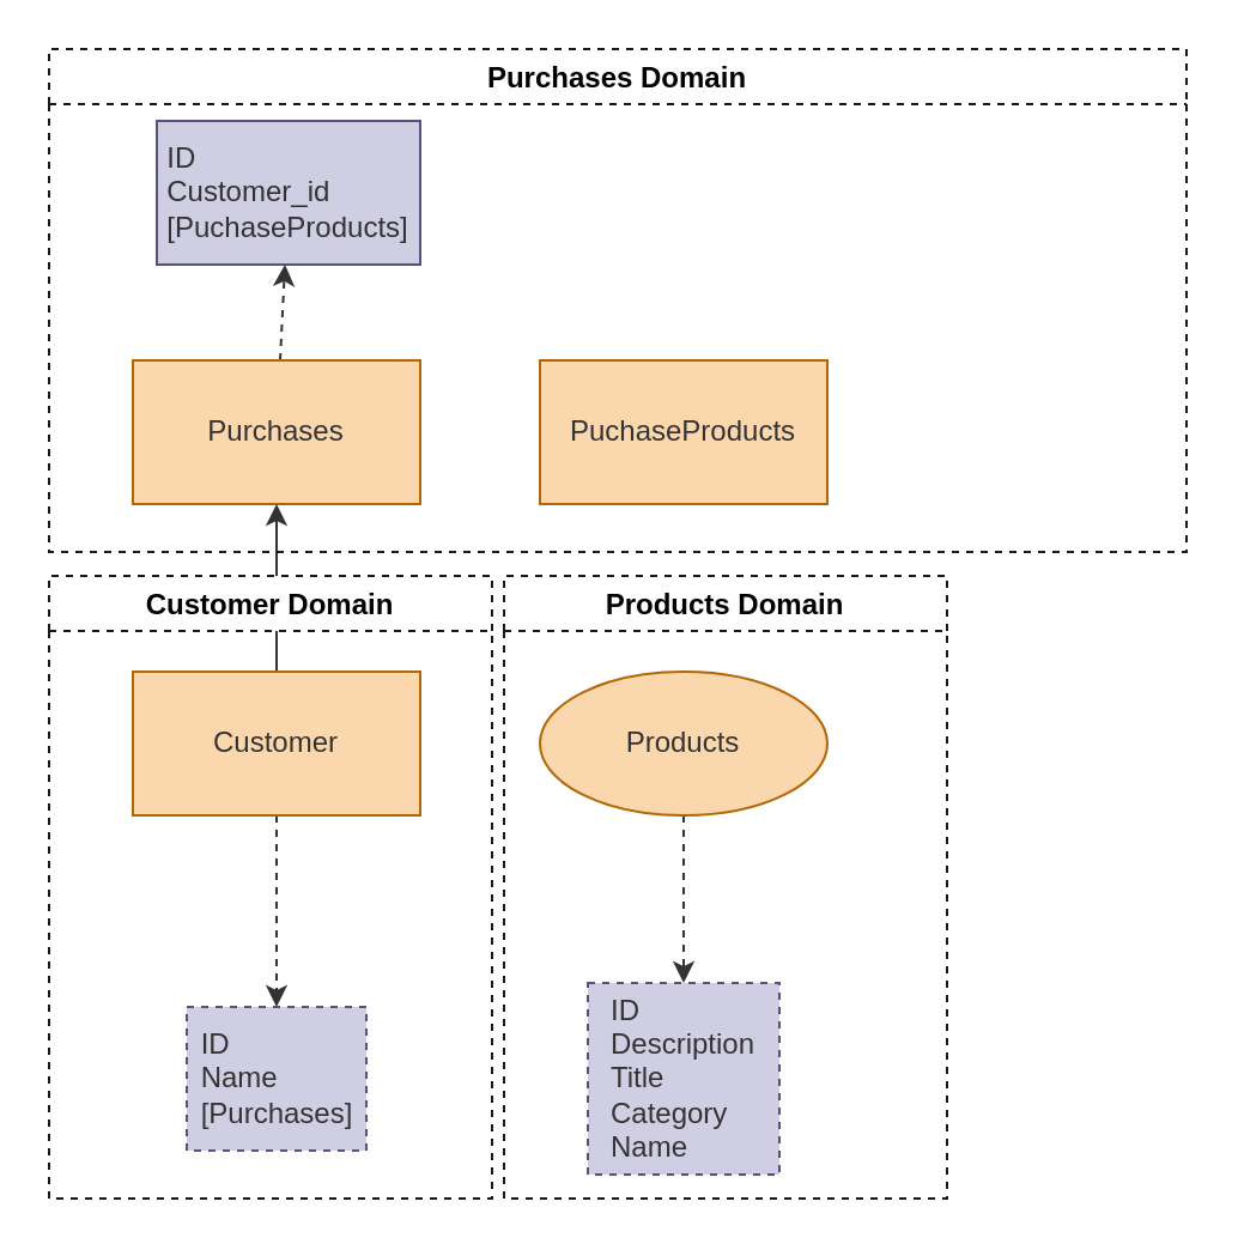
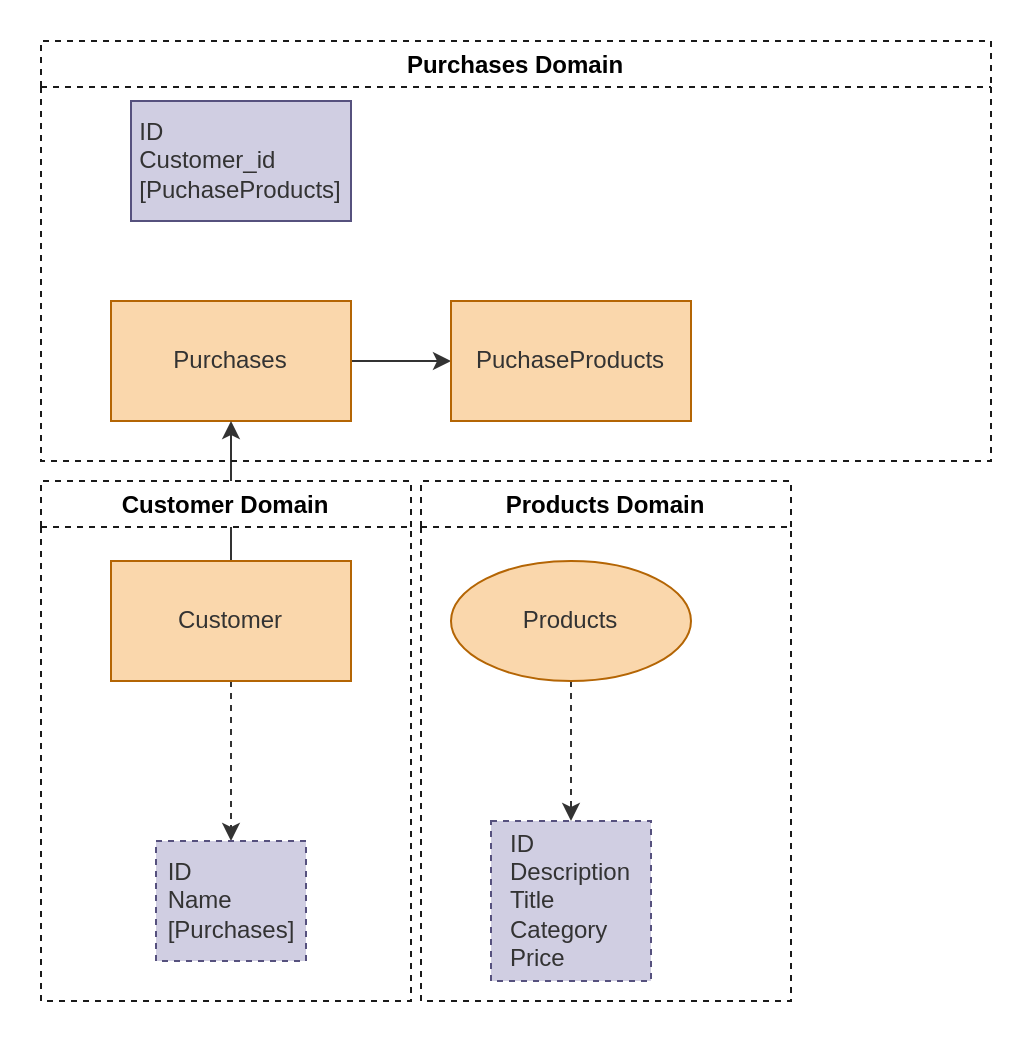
  <mxCell id="0" />
  <mxCell id="1" parent="0" />
- <mxCell id="3" value="" style="edgeStyle=none;html=1;dashed=1;fontColor=#333333;strokeColor=#333333;" parent="1" source="4" target="13" edge="1"><mxGeometry relative="1" as="geometry" /></mxCell>
+ <mxCell id="2" style="edgeStyle=none;html=1;entryX=0;entryY=0.5;entryDx=0;entryDy=0;fontColor=#333333;strokeColor=#333333;" parent="1" source="4" target="5" edge="1"><mxGeometry relative="1" as="geometry" /></mxCell>
  <mxCell id="4" value="Purchases" style="whiteSpace=wrap;html=1;fillColor=#fad7ac;strokeColor=#b46504;labelBackgroundColor=none;fontColor=#333333;sketch=0;shadow=0;glass=0;rounded=0;" parent="1" vertex="1"><mxGeometry x="55" y="150" width="120" height="60" as="geometry" /></mxCell>
  <mxCell id="5" value="PuchaseProducts" style="whiteSpace=wrap;html=1;fillColor=#fad7ac;strokeColor=#b46504;labelBackgroundColor=none;fontColor=#333333;" parent="1" vertex="1"><mxGeometry x="225" y="150" width="120" height="60" as="geometry" /></mxCell>
  <mxCell id="6" value="" style="edgeStyle=none;html=1;fontColor=#333333;strokeColor=#333333;dashed=1;entryX=0.5;entryY=0;entryDx=0;entryDy=0;" parent="1" source="7" target="11" edge="1"><mxGeometry relative="1" as="geometry"><mxPoint x="395" y="310" as="targetPoint" /></mxGeometry></mxCell>
  <mxCell id="7" value="Products" style="ellipse;whiteSpace=wrap;html=1;fillColor=#fad7ac;strokeColor=#b46504;labelBackgroundColor=none;fontColor=#333333;" parent="1" vertex="1"><mxGeometry x="225" y="280" width="120" height="60" as="geometry" /></mxCell>
  <mxCell id="8" style="edgeStyle=none;html=1;entryX=0.5;entryY=1;entryDx=0;entryDy=0;fontColor=#333333;strokeColor=#333333;" parent="1" source="10" target="4" edge="1"><mxGeometry relative="1" as="geometry" /></mxCell>
  <mxCell id="9" value="" style="edgeStyle=none;html=1;fontColor=#333333;strokeColor=#333333;dashed=1;entryX=0.5;entryY=0;entryDx=0;entryDy=0;" parent="1" source="10" target="12" edge="1"><mxGeometry relative="1" as="geometry"><mxPoint x="116.75" y="380" as="targetPoint" /></mxGeometry></mxCell>
  <mxCell id="10" value="Customer" style="whiteSpace=wrap;html=1;fillColor=#fad7ac;strokeColor=#b46504;labelBackgroundColor=none;fontColor=#333333;" parent="1" vertex="1"><mxGeometry x="55" y="280" width="120" height="60" as="geometry" /></mxCell>
- <mxCell id="11" value="&lt;div style=&quot;text-align: justify&quot;&gt;&lt;span style=&quot;color: rgb(51 , 51 , 51)&quot;&gt;ID&lt;/span&gt;&lt;/div&gt;&lt;div style=&quot;text-align: justify&quot;&gt;&lt;span&gt;&lt;font color=&quot;#333333&quot;&gt;Description&lt;/font&gt;&lt;/span&gt;&lt;/div&gt;&lt;div style=&quot;text-align: justify&quot;&gt;&lt;span&gt;&lt;font color=&quot;#333333&quot;&gt;Title&lt;/font&gt;&lt;/span&gt;&lt;/div&gt;&lt;div style=&quot;text-align: justify&quot;&gt;&lt;span&gt;&lt;font color=&quot;#333333&quot;&gt;Category&lt;/font&gt;&lt;/span&gt;&lt;/div&gt;&lt;span style=&quot;color: rgb(51 , 51 , 51)&quot;&gt;&lt;div style=&quot;text-align: justify&quot;&gt;&lt;span&gt;Name&lt;/span&gt;&lt;/div&gt;&lt;/span&gt;" style="whiteSpace=wrap;html=1;fillColor=#d0cee2;strokeColor=#56517e;labelBackgroundColor=none;align=center;dashed=1;" parent="1" vertex="1"><mxGeometry x="245" y="410" width="80" height="80" as="geometry" /></mxCell>
+ <mxCell id="11" value="&lt;div style=&quot;text-align: justify&quot;&gt;&lt;span style=&quot;color: rgb(51 , 51 , 51)&quot;&gt;ID&lt;/span&gt;&lt;/div&gt;&lt;div style=&quot;text-align: justify&quot;&gt;&lt;span&gt;&lt;font color=&quot;#333333&quot;&gt;Description&lt;/font&gt;&lt;/span&gt;&lt;/div&gt;&lt;div style=&quot;text-align: justify&quot;&gt;&lt;span&gt;&lt;font color=&quot;#333333&quot;&gt;Title&lt;/font&gt;&lt;/span&gt;&lt;/div&gt;&lt;div style=&quot;text-align: justify&quot;&gt;&lt;span&gt;&lt;font color=&quot;#333333&quot;&gt;Category&lt;/font&gt;&lt;/span&gt;&lt;/div&gt;&lt;span style=&quot;color: rgb(51 , 51 , 51)&quot;&gt;&lt;div style=&quot;text-align: justify&quot;&gt;&lt;span&gt;Price&lt;/span&gt;&lt;/div&gt;&lt;/span&gt;" style="whiteSpace=wrap;html=1;fillColor=#d0cee2;strokeColor=#56517e;labelBackgroundColor=none;align=center;dashed=1;" parent="1" vertex="1"><mxGeometry x="245" y="410" width="80" height="80" as="geometry" /></mxCell>
  <mxCell id="12" value="&lt;div style=&quot;text-align: left&quot;&gt;&lt;span&gt;&lt;font color=&quot;#333333&quot;&gt;ID&lt;/font&gt;&lt;/span&gt;&lt;/div&gt;&lt;div style=&quot;text-align: left&quot;&gt;&lt;span&gt;&lt;font color=&quot;#333333&quot;&gt;Name&lt;/font&gt;&lt;/span&gt;&lt;/div&gt;&lt;div style=&quot;text-align: left&quot;&gt;&lt;span&gt;&lt;font color=&quot;#333333&quot;&gt;[Purchases]&lt;/font&gt;&lt;/span&gt;&lt;/div&gt;" style="whiteSpace=wrap;html=1;fillColor=#d0cee2;strokeColor=#56517e;labelBackgroundColor=none;dashed=1;" parent="1" vertex="1"><mxGeometry x="77.5" y="420" width="75" height="60" as="geometry" /></mxCell>
  <mxCell id="13" value="&lt;div style=&quot;text-align: left&quot;&gt;&lt;span&gt;&lt;font color=&quot;#333333&quot;&gt;ID&lt;/font&gt;&lt;/span&gt;&lt;/div&gt;&lt;div style=&quot;text-align: left&quot;&gt;&lt;span&gt;&lt;font color=&quot;#333333&quot;&gt;Customer_id&lt;/font&gt;&lt;/span&gt;&lt;/div&gt;&lt;div style=&quot;text-align: left&quot;&gt;&lt;font color=&quot;#333333&quot;&gt;[&lt;/font&gt;&lt;span style=&quot;color: rgb(51 , 51 , 51) ; text-align: center&quot;&gt;PuchaseProducts&lt;/span&gt;&lt;font color=&quot;#333333&quot;&gt;]&lt;/font&gt;&lt;/div&gt;" style="whiteSpace=wrap;html=1;fillColor=#d0cee2;strokeColor=#56517e;labelBackgroundColor=none;sketch=0;shadow=0;glass=0;rounded=0;" parent="1" vertex="1"><mxGeometry x="65" y="50" width="110" height="60" as="geometry" /></mxCell>
  <mxCell id="14" value="Purchases Domain" style="swimlane;strokeWidth=1;strokeColor=#1A1A1A;dashed=1;" vertex="1" parent="1"><mxGeometry x="20" y="20" width="475" height="210" as="geometry" /></mxCell>
  <mxCell id="15" value="Customer Domain" style="swimlane;strokeWidth=1;strokeColor=#1A1A1A;dashed=1;" vertex="1" parent="1"><mxGeometry x="20" y="240" width="185" height="260" as="geometry" /></mxCell>
  <mxCell id="16" value="Products Domain" style="swimlane;strokeWidth=1;strokeColor=#1A1A1A;dashed=1;" vertex="1" parent="1"><mxGeometry x="210" y="240" width="185" height="260" as="geometry" /></mxCell>
